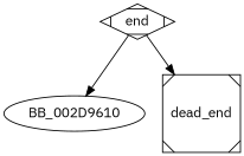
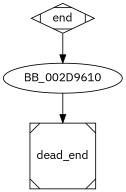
  digraph {
    fontname="IBM Plex Sans"
    node [fontname="IBM Plex Sans"]
    edge [fontname="IBM Plex Sans"]
    n1 [label=end shape=Mdiamond]
    BB_002D9610
    dead_end [shape=Msquare]
    n1 -> BB_002D9610
-   n1 -> dead_end
+   BB_002D9610 -> dead_end
  }
